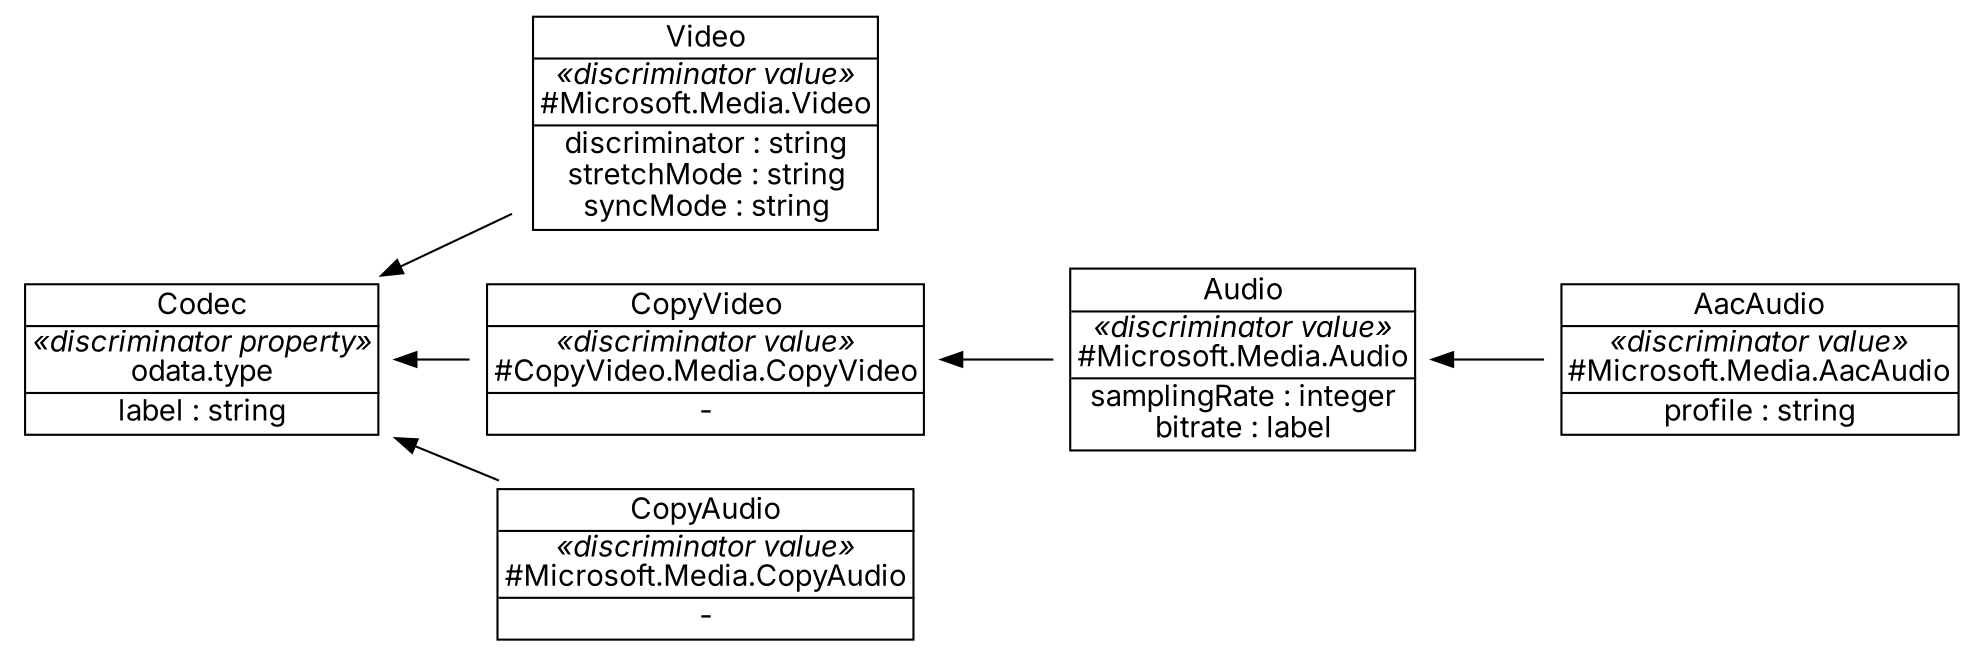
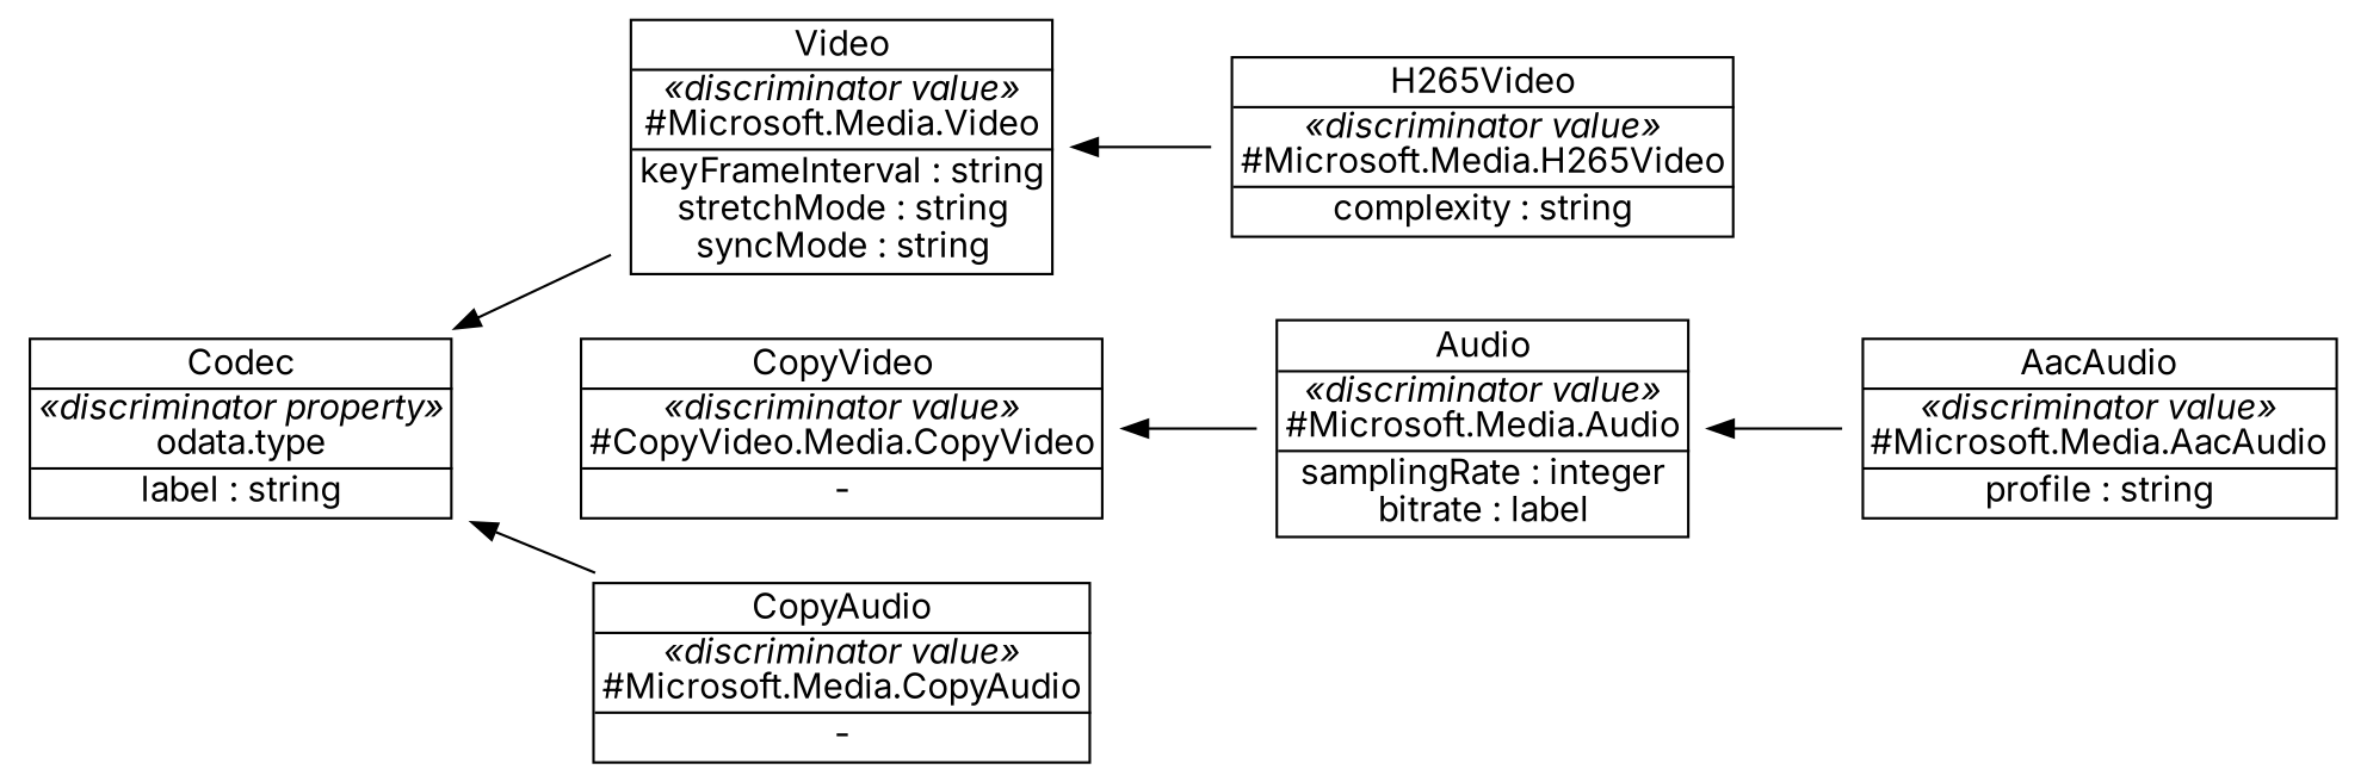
  digraph {
    fontname=Inter
    rankdir=LR
    node [fontname=Inter shape=none]
    edge [arrowhead=none arrowtail=normal dir=back fontname=Inter]
    n1 [label=<         <table border="1" cellborder="0" cellspacing="0">             <tr><td>Codec</td></tr>             <hr/>             <tr><td><i>«discriminator property»</i><br/>odata.type</td></tr>             <hr/>             <tr><td>label : string</td></tr>         </table>         >]
-   n2 [label=<         <table border="1" cellborder="0" cellspacing="0">             <tr><td>Video</td></tr>             <hr/>             <tr><td><i>«discriminator value»</i><br/>#Microsoft.Media.Video</td></tr>             <hr/>             <tr><td>discriminator : string<br/>stretchMode : string<br/>syncMode : string<br/></td></tr>         </table>         >]
+   n2 [label=<         <table border="1" cellborder="0" cellspacing="0">             <tr><td>Video</td></tr>             <hr/>             <tr><td><i>«discriminator value»</i><br/>#Microsoft.Media.Video</td></tr>             <hr/>             <tr><td>keyFrameInterval : string<br/>stretchMode : string<br/>syncMode : string<br/></td></tr>         </table>         >]
    n3 [label=<         <table border="1" cellborder="0" cellspacing="0">             <tr><td>CopyVideo</td></tr>             <hr/>             <tr><td><i>«discriminator value»</i><br/>#CopyVideo.Media.CopyVideo</td></tr>             <hr/>             <tr><td>-</td></tr>         </table>         >]
    n4 [label=<         <table border="1" cellborder="0" cellspacing="0">             <tr><td>CopyAudio</td></tr>             <hr/>             <tr><td><i>«discriminator value»</i><br/>#Microsoft.Media.CopyAudio</td></tr>             <hr/>             <tr><td>-</td></tr>         </table>         >]
    n5 [label=<         <table border="1" cellborder="0" cellspacing="0">             <tr><td>Audio</td></tr>             <hr/>             <tr><td><i>«discriminator value»</i><br/>#Microsoft.Media.Audio</td></tr>             <hr/>             <tr><td>samplingRate : integer<br/>bitrate : label</td></tr>         </table>         >]
    n6 [label=<         <table border="1" cellborder="0" cellspacing="0">             <tr><td>AacAudio</td></tr>             <hr/>             <tr><td><i>«discriminator value»</i><br/>#Microsoft.Media.AacAudio</td></tr>             <hr/>             <tr><td>profile : string</td></tr>         </table>         >]
+   n7 [label=<         <table border="1" cellborder="0" cellspacing="0">             <tr><td>H265Video</td></tr>             <hr/>             <tr><td><i>«discriminator value»</i><br/>#Microsoft.Media.H265Video</td></tr>             <hr/>             <tr><td>complexity : string</td></tr>         </table>         >]
    n1 -> n2
-   n1 -> n3
    n1 -> n4
+   n2 -> n7
    n3 -> n5
    n5 -> n6
  }
